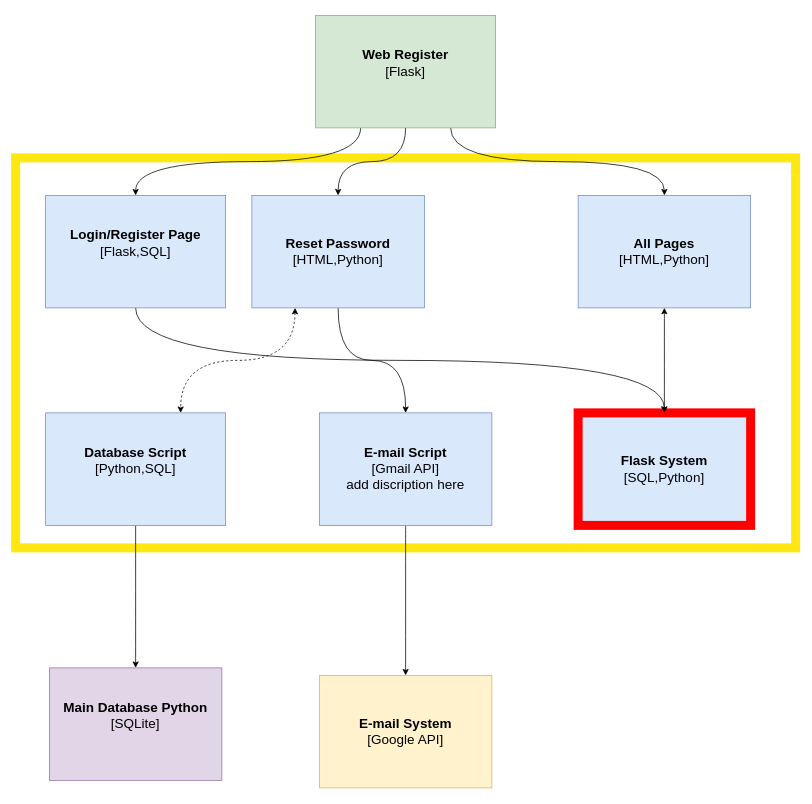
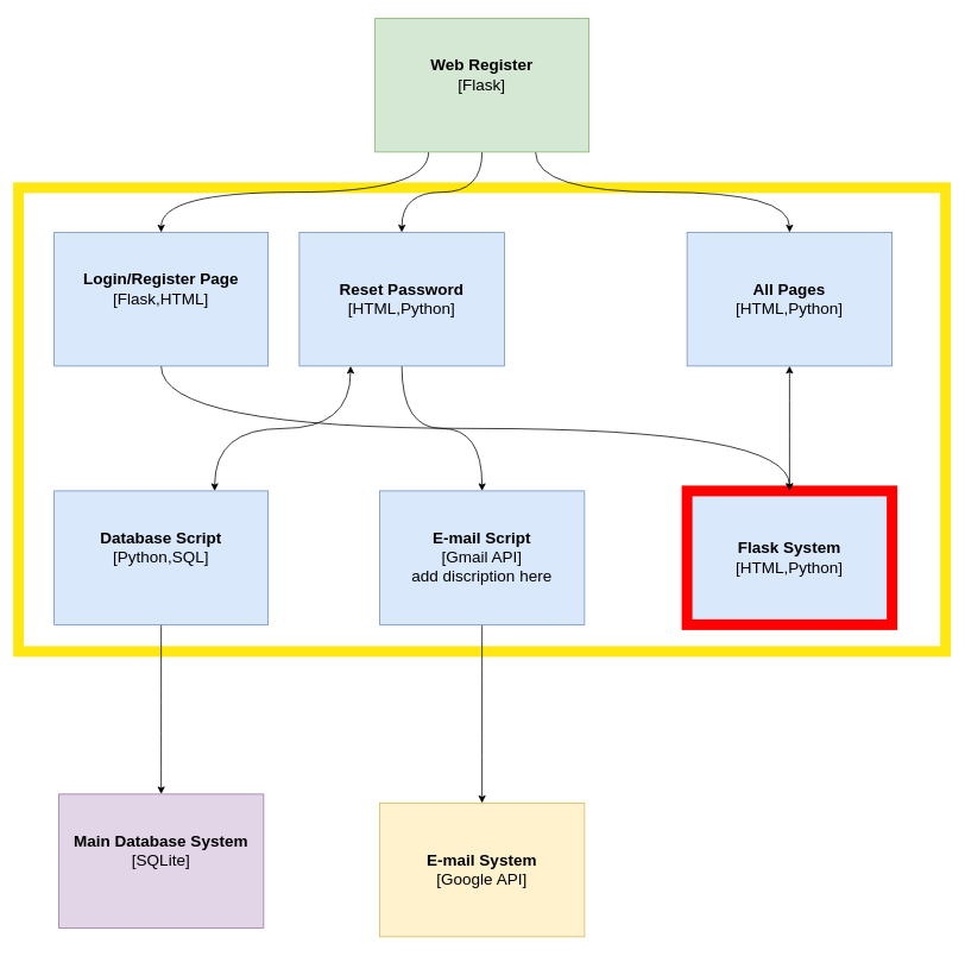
  <mxCell id="0" />
  <mxCell id="1" parent="0" />
  <mxCell id="2" value="" style="rounded=0;whiteSpace=wrap;html=1;fillColor=none;strokeWidth=12;strokeColor=#FFE712;" vertex="1" parent="1"><mxGeometry x="20" y="210" width="1040" height="520" as="geometry" /></mxCell>
  <mxCell id="3" style="edgeStyle=orthogonalEdgeStyle;curved=1;orthogonalLoop=1;jettySize=auto;html=1;exitX=0.5;exitY=1;exitDx=0;exitDy=0;startArrow=none;startFill=0;endArrow=classic;endFill=1;" parent="1" source="4" target="15" edge="1"><mxGeometry relative="1" as="geometry" /></mxCell>
- <mxCell id="4" value="&lt;font style=&quot;font-size: 18px&quot;&gt;&lt;b&gt;Login/Register Page&lt;/b&gt;&lt;br&gt;[Flask,SQL]&lt;br&gt;&lt;br&gt;&lt;/font&gt;" style="rounded=0;whiteSpace=wrap;html=1;fillColor=#dae8fc;strokeColor=#6c8ebf;" parent="1" vertex="1"><mxGeometry x="60" y="260" width="240" height="150" as="geometry" /></mxCell>
+ <mxCell id="4" value="&lt;font style=&quot;font-size: 18px&quot;&gt;&lt;b&gt;Login/Register Page&lt;/b&gt;&lt;br&gt;[Flask,HTML]&lt;br&gt;&lt;br&gt;&lt;/font&gt;" style="rounded=0;whiteSpace=wrap;html=1;fillColor=#dae8fc;strokeColor=#6c8ebf;" parent="1" vertex="1"><mxGeometry x="60" y="260" width="240" height="150" as="geometry" /></mxCell>
  <mxCell id="5" style="edgeStyle=orthogonalEdgeStyle;curved=1;orthogonalLoop=1;jettySize=auto;html=1;exitX=0.5;exitY=1;exitDx=0;exitDy=0;entryX=0.5;entryY=0;entryDx=0;entryDy=0;startArrow=none;startFill=0;endArrow=classic;endFill=1;" parent="1" source="6" target="18" edge="1"><mxGeometry relative="1" as="geometry" /></mxCell>
  <mxCell id="6" value="&lt;font style=&quot;font-size: 18px&quot;&gt;&lt;b&gt;Database Script&lt;/b&gt;&lt;br&gt;[Python,SQL]&lt;br&gt;&lt;br&gt;&lt;/font&gt;" style="rounded=0;whiteSpace=wrap;html=1;fillColor=#dae8fc;strokeColor=#6c8ebf;" parent="1" vertex="1"><mxGeometry x="60" y="550" width="240" height="150" as="geometry" /></mxCell>
  <mxCell id="7" style="edgeStyle=orthogonalEdgeStyle;curved=1;orthogonalLoop=1;jettySize=auto;html=1;exitX=0.25;exitY=1;exitDx=0;exitDy=0;startArrow=none;startFill=0;endArrow=classic;endFill=1;" parent="1" source="10" target="4" edge="1"><mxGeometry relative="1" as="geometry" /></mxCell>
  <mxCell id="8" style="edgeStyle=orthogonalEdgeStyle;curved=1;orthogonalLoop=1;jettySize=auto;html=1;exitX=0.5;exitY=1;exitDx=0;exitDy=0;entryX=0.5;entryY=0;entryDx=0;entryDy=0;startArrow=none;startFill=0;endArrow=classic;endFill=1;" parent="1" source="10" target="13" edge="1"><mxGeometry relative="1" as="geometry" /></mxCell>
  <mxCell id="9" style="edgeStyle=orthogonalEdgeStyle;curved=1;orthogonalLoop=1;jettySize=auto;html=1;exitX=0.75;exitY=1;exitDx=0;exitDy=0;entryX=0.5;entryY=0;entryDx=0;entryDy=0;startArrow=none;startFill=0;endArrow=classic;endFill=1;" parent="1" source="10" target="14" edge="1"><mxGeometry relative="1" as="geometry" /></mxCell>
  <mxCell id="10" value="&lt;font style=&quot;font-size: 18px&quot;&gt;&lt;b&gt;Web Register&lt;/b&gt;&lt;br&gt;[Flask]&lt;br&gt;&lt;br&gt;&lt;/font&gt;" style="rounded=0;whiteSpace=wrap;html=1;fillColor=#d5e8d4;strokeColor=#82b366;" parent="1" vertex="1"><mxGeometry x="420" y="20" width="240" height="150" as="geometry" /></mxCell>
- <mxCell id="11" style="edgeStyle=orthogonalEdgeStyle;curved=1;orthogonalLoop=1;jettySize=auto;html=1;exitX=0.25;exitY=1;exitDx=0;exitDy=0;entryX=0.75;entryY=0;entryDx=0;entryDy=0;startArrow=classic;startFill=1;endArrow=classic;endFill=1;dashed=1;" parent="1" source="13" target="6" edge="1"><mxGeometry relative="1" as="geometry" /></mxCell>
+ <mxCell id="11" style="edgeStyle=orthogonalEdgeStyle;curved=1;orthogonalLoop=1;jettySize=auto;html=1;exitX=0.25;exitY=1;exitDx=0;exitDy=0;entryX=0.75;entryY=0;entryDx=0;entryDy=0;startArrow=classic;startFill=1;endArrow=classic;endFill=1;" parent="1" source="13" target="6" edge="1"><mxGeometry relative="1" as="geometry" /></mxCell>
  <mxCell id="12" style="edgeStyle=orthogonalEdgeStyle;curved=1;orthogonalLoop=1;jettySize=auto;html=1;exitX=0.5;exitY=1;exitDx=0;exitDy=0;entryX=0.5;entryY=0;entryDx=0;entryDy=0;startArrow=none;startFill=0;endArrow=classic;endFill=1;" parent="1" source="13" target="17" edge="1"><mxGeometry relative="1" as="geometry" /></mxCell>
  <mxCell id="13" value="&lt;font style=&quot;font-size: 18px&quot;&gt;&lt;b&gt;Reset Password&lt;br&gt;&lt;/b&gt;[HTML,Python]&lt;br&gt;&lt;/font&gt;" style="rounded=0;whiteSpace=wrap;html=1;fillColor=#dae8fc;strokeColor=#6c8ebf;" parent="1" vertex="1"><mxGeometry x="335" y="260" width="230" height="150" as="geometry" /></mxCell>
  <mxCell id="14" value="&lt;font style=&quot;font-size: 18px&quot;&gt;&lt;b&gt;All Pages&lt;br&gt;&lt;/b&gt;[HTML,Python]&lt;br&gt;&lt;/font&gt;" style="rounded=0;whiteSpace=wrap;html=1;fillColor=#dae8fc;strokeColor=#6c8ebf;" parent="1" vertex="1"><mxGeometry x="770" y="260" width="230" height="150" as="geometry" /></mxCell>
- <mxCell id="15" value="&lt;font style=&quot;font-size: 18px&quot;&gt;&lt;b&gt;Flask System&lt;br&gt;&lt;/b&gt;[SQL,Python]&lt;br&gt;&lt;/font&gt;" style="rounded=0;whiteSpace=wrap;html=1;fillColor=#dae8fc;strokeColor=#FF0000;strokeWidth=12;" parent="1" vertex="1"><mxGeometry x="770" y="550" width="230" height="150" as="geometry" /></mxCell>
+ <mxCell id="15" value="&lt;font style=&quot;font-size: 18px&quot;&gt;&lt;b&gt;Flask System&lt;br&gt;&lt;/b&gt;[HTML,Python]&lt;br&gt;&lt;/font&gt;" style="rounded=0;whiteSpace=wrap;html=1;fillColor=#dae8fc;strokeColor=#FF0000;strokeWidth=12;" parent="1" vertex="1"><mxGeometry x="770" y="550" width="230" height="150" as="geometry" /></mxCell>
  <mxCell id="16" style="edgeStyle=orthogonalEdgeStyle;curved=1;orthogonalLoop=1;jettySize=auto;html=1;exitX=0.5;exitY=1;exitDx=0;exitDy=0;startArrow=none;startFill=0;endArrow=classic;endFill=1;" parent="1" source="17" target="19" edge="1"><mxGeometry relative="1" as="geometry" /></mxCell>
  <mxCell id="17" value="&lt;font style=&quot;font-size: 18px&quot;&gt;&lt;b&gt;E-mail Script&lt;/b&gt;&lt;br&gt;[Gmail API]&lt;br&gt;add discription here&lt;br&gt;&lt;/font&gt;" style="rounded=0;whiteSpace=wrap;html=1;fillColor=#dae8fc;strokeColor=#6c8ebf;" parent="1" vertex="1"><mxGeometry x="425" y="550" width="230" height="150" as="geometry" /></mxCell>
- <mxCell id="18" value="&lt;font style=&quot;font-size: 18px&quot;&gt;&lt;b&gt;Main Database Python&lt;/b&gt;&lt;br&gt;[SQLite]&lt;br&gt;&lt;br&gt;&lt;/font&gt;" style="rounded=0;whiteSpace=wrap;html=1;fillColor=#e1d5e7;strokeColor=#9673a6;" parent="1" vertex="1"><mxGeometry x="65" y="890" width="230" height="150" as="geometry" /></mxCell>
+ <mxCell id="18" value="&lt;font style=&quot;font-size: 18px&quot;&gt;&lt;b&gt;Main Database System&lt;/b&gt;&lt;br&gt;[SQLite]&lt;br&gt;&lt;br&gt;&lt;/font&gt;" style="rounded=0;whiteSpace=wrap;html=1;fillColor=#e1d5e7;strokeColor=#9673a6;" parent="1" vertex="1"><mxGeometry x="65" y="890" width="230" height="150" as="geometry" /></mxCell>
  <mxCell id="19" value="&lt;font style=&quot;font-size: 18px&quot;&gt;&lt;b&gt;E-mail System&lt;/b&gt;&lt;br&gt;[Google API]&lt;br&gt;&lt;/font&gt;" style="rounded=0;whiteSpace=wrap;html=1;fillColor=#fff2cc;strokeColor=#d6b656;" parent="1" vertex="1"><mxGeometry x="425" y="900" width="230" height="150" as="geometry" /></mxCell>
  <mxCell id="20" value="" style="edgeStyle=orthogonalEdgeStyle;curved=1;orthogonalLoop=1;jettySize=auto;html=1;startArrow=classic;startFill=1;endArrow=classic;endFill=1;entryX=0.5;entryY=0;entryDx=0;entryDy=0;" parent="1" source="14" target="15" edge="1"><mxGeometry relative="1" as="geometry"><mxPoint x="885" y="490" as="targetPoint" /></mxGeometry></mxCell>
